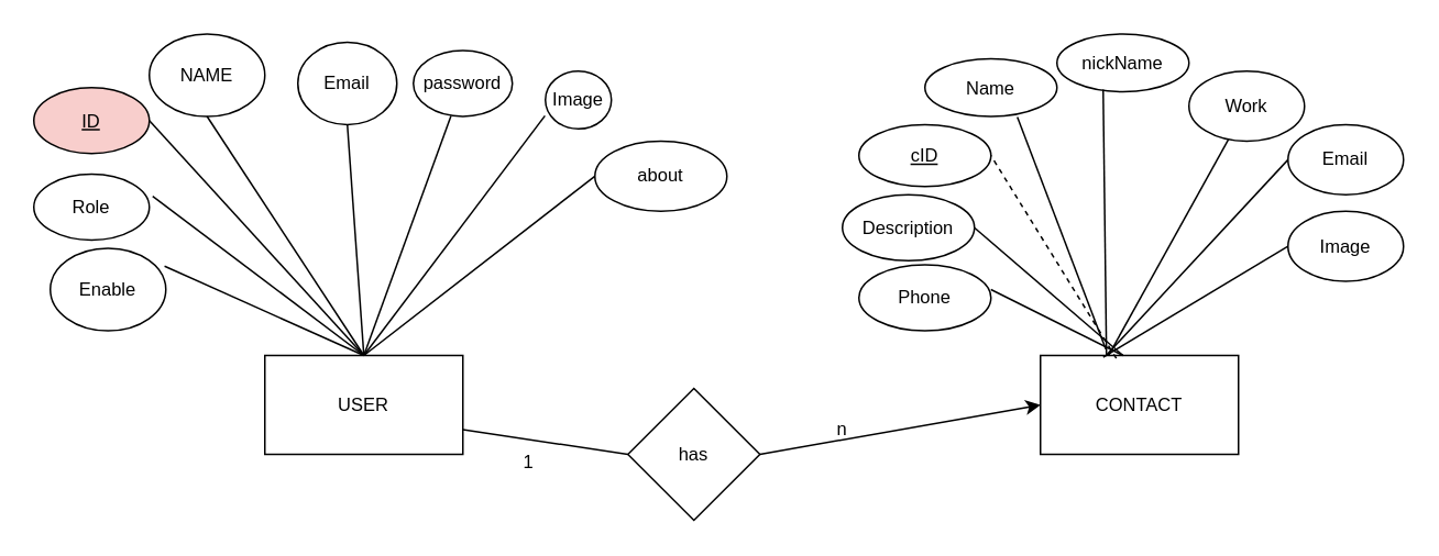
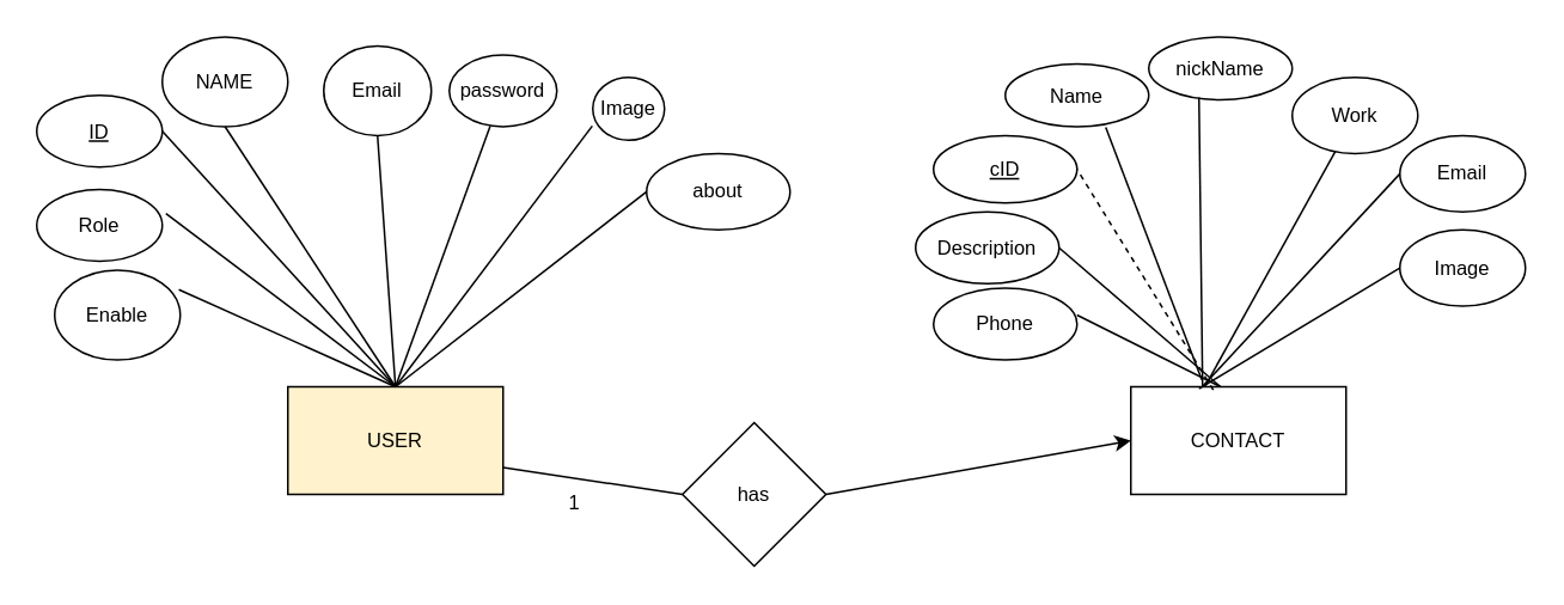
  <mxCell id="0" />
  <mxCell id="1" parent="0" />
  <mxCell id="2" value="CONTACT" style="rounded=0;whiteSpace=wrap;html=1;fontSize=11;" vertex="1" parent="1"><mxGeometry x="630" y="215" width="120" height="60" as="geometry" /></mxCell>
- <mxCell id="3" value="USER" style="rounded=0;whiteSpace=wrap;html=1;fontSize=11;direction=west;" vertex="1" parent="1"><mxGeometry x="160" y="215" width="120" height="60" as="geometry" /></mxCell>
- <mxCell id="4" value="&lt;u&gt;ID&lt;/u&gt;" style="ellipse;whiteSpace=wrap;html=1;fontSize=11;fillColor=#f8cecc;" vertex="1" parent="1"><mxGeometry x="20" y="52.5" width="70" height="40" as="geometry" /></mxCell>
+ <mxCell id="3" value="USER" style="rounded=0;whiteSpace=wrap;html=1;fontSize=11;direction=west;fillColor=#fff2cc;" vertex="1" parent="1"><mxGeometry x="160" y="215" width="120" height="60" as="geometry" /></mxCell>
+ <mxCell id="4" value="&lt;u&gt;ID&lt;/u&gt;" style="ellipse;whiteSpace=wrap;html=1;fontSize=11;" vertex="1" parent="1"><mxGeometry x="20" y="52.5" width="70" height="40" as="geometry" /></mxCell>
  <mxCell id="5" value="NAME" style="ellipse;whiteSpace=wrap;html=1;strokeColor=default;fontFamily=Helvetica;fontSize=11;fontColor=default;fillColor=default;" vertex="1" parent="1"><mxGeometry x="90" y="20" width="70" height="50" as="geometry" /></mxCell>
  <mxCell id="6" value="Email" style="ellipse;whiteSpace=wrap;html=1;strokeColor=default;fontFamily=Helvetica;fontSize=11;fontColor=default;fillColor=default;" vertex="1" parent="1"><mxGeometry x="180" y="25" width="60" height="50" as="geometry" /></mxCell>
  <mxCell id="7" value="password" style="ellipse;whiteSpace=wrap;html=1;strokeColor=default;fontFamily=Helvetica;fontSize=11;fontColor=default;fillColor=default;" vertex="1" parent="1"><mxGeometry x="250" y="30" width="60" height="40" as="geometry" /></mxCell>
  <mxCell id="8" value="Image" style="ellipse;whiteSpace=wrap;html=1;strokeColor=default;fontFamily=Helvetica;fontSize=11;fontColor=default;fillColor=default;" vertex="1" parent="1"><mxGeometry x="330" y="42.5" width="40" height="35" as="geometry" /></mxCell>
  <mxCell id="9" value="about" style="ellipse;whiteSpace=wrap;html=1;strokeColor=default;fontFamily=Helvetica;fontSize=11;fontColor=default;fillColor=default;" vertex="1" parent="1"><mxGeometry x="360" y="85" width="80" height="42.5" as="geometry" /></mxCell>
  <mxCell id="10" value="Role" style="ellipse;whiteSpace=wrap;html=1;strokeColor=default;fontFamily=Helvetica;fontSize=11;fontColor=default;fillColor=default;" vertex="1" parent="1"><mxGeometry x="20" y="105" width="70" height="40" as="geometry" /></mxCell>
  <mxCell id="11" value="Enable" style="ellipse;whiteSpace=wrap;html=1;strokeColor=default;fontFamily=Helvetica;fontSize=11;fontColor=default;fillColor=default;" vertex="1" parent="1"><mxGeometry x="30" y="150" width="70" height="50" as="geometry" /></mxCell>
  <mxCell id="12" value="" style="endArrow=none;html=1;rounded=0;fontFamily=Helvetica;fontSize=11;fontColor=default;entryX=0.5;entryY=1;entryDx=0;entryDy=0;exitX=0.5;exitY=1;exitDx=0;exitDy=0;" edge="1" parent="1" source="3" target="6"><mxGeometry width="50" height="50" relative="1" as="geometry"><mxPoint x="220" y="205" as="sourcePoint" /><mxPoint x="460" y="245" as="targetPoint" /></mxGeometry></mxCell>
  <mxCell id="13" value="" style="endArrow=none;html=1;rounded=0;fontFamily=Helvetica;fontSize=11;fontColor=default;entryX=0.5;entryY=1;entryDx=0;entryDy=0;exitX=0.5;exitY=1;exitDx=0;exitDy=0;" edge="1" parent="1" source="3" target="5"><mxGeometry width="50" height="50" relative="1" as="geometry"><mxPoint x="410" y="295" as="sourcePoint" /><mxPoint x="460" y="245" as="targetPoint" /></mxGeometry></mxCell>
  <mxCell id="14" value="" style="endArrow=none;html=1;rounded=0;fontFamily=Helvetica;fontSize=11;fontColor=default;entryX=0.38;entryY=0.99;entryDx=0;entryDy=0;entryPerimeter=0;" edge="1" parent="1" target="7"><mxGeometry width="50" height="50" relative="1" as="geometry"><mxPoint x="220" y="215" as="sourcePoint" /><mxPoint x="220" y="85" as="targetPoint" /></mxGeometry></mxCell>
  <mxCell id="15" value="" style="endArrow=none;html=1;rounded=0;fontFamily=Helvetica;fontSize=11;fontColor=default;entryX=-0.007;entryY=0.774;entryDx=0;entryDy=0;entryPerimeter=0;exitX=0.5;exitY=1;exitDx=0;exitDy=0;" edge="1" parent="1" source="3" target="8"><mxGeometry width="50" height="50" relative="1" as="geometry"><mxPoint x="230" y="225" as="sourcePoint" /><mxPoint x="283" y="80" as="targetPoint" /></mxGeometry></mxCell>
  <mxCell id="16" value="" style="endArrow=none;html=1;rounded=0;fontFamily=Helvetica;fontSize=11;fontColor=default;entryX=0;entryY=0.5;entryDx=0;entryDy=0;exitX=0.5;exitY=1;exitDx=0;exitDy=0;" edge="1" parent="1" source="3" target="9"><mxGeometry width="50" height="50" relative="1" as="geometry"><mxPoint x="240" y="235" as="sourcePoint" /><mxPoint x="293" y="90" as="targetPoint" /></mxGeometry></mxCell>
  <mxCell id="17" value="" style="endArrow=none;html=1;rounded=0;fontFamily=Helvetica;fontSize=11;fontColor=default;entryX=1;entryY=0.5;entryDx=0;entryDy=0;" edge="1" parent="1" target="4"><mxGeometry width="50" height="50" relative="1" as="geometry"><mxPoint x="220" y="215" as="sourcePoint" /><mxPoint x="135" y="80" as="targetPoint" /></mxGeometry></mxCell>
  <mxCell id="18" value="" style="endArrow=none;html=1;rounded=0;fontFamily=Helvetica;fontSize=11;fontColor=default;entryX=0.989;entryY=0.216;entryDx=0;entryDy=0;entryPerimeter=0;" edge="1" parent="1" target="11"><mxGeometry width="50" height="50" relative="1" as="geometry"><mxPoint x="220" y="215" as="sourcePoint" /><mxPoint x="100" y="83" as="targetPoint" /></mxGeometry></mxCell>
  <mxCell id="19" value="" style="endArrow=none;html=1;rounded=0;fontFamily=Helvetica;fontSize=11;fontColor=default;entryX=1.029;entryY=0.335;entryDx=0;entryDy=0;entryPerimeter=0;" edge="1" parent="1" target="10"><mxGeometry width="50" height="50" relative="1" as="geometry"><mxPoint x="220" y="215" as="sourcePoint" /><mxPoint x="110" y="93" as="targetPoint" /></mxGeometry></mxCell>
  <mxCell id="20" value="&lt;u&gt;cID&lt;/u&gt;" style="ellipse;whiteSpace=wrap;html=1;strokeColor=default;fontFamily=Helvetica;fontSize=11;fontColor=default;fillColor=default;" vertex="1" parent="1"><mxGeometry x="520" y="75" width="80" height="37.5" as="geometry" /></mxCell>
  <mxCell id="21" value="Name" style="ellipse;whiteSpace=wrap;html=1;strokeColor=default;fontFamily=Helvetica;fontSize=11;fontColor=default;fillColor=default;" vertex="1" parent="1"><mxGeometry x="560" y="35" width="80" height="35" as="geometry" /></mxCell>
  <mxCell id="22" value="Email" style="ellipse;whiteSpace=wrap;html=1;strokeColor=default;fontFamily=Helvetica;fontSize=11;fontColor=default;fillColor=default;" vertex="1" parent="1"><mxGeometry x="780" y="75" width="70" height="42.5" as="geometry" /></mxCell>
  <mxCell id="23" value="Work" style="ellipse;whiteSpace=wrap;html=1;strokeColor=default;fontFamily=Helvetica;fontSize=11;fontColor=default;fillColor=default;" vertex="1" parent="1"><mxGeometry x="720" y="42.5" width="70" height="42.5" as="geometry" /></mxCell>
  <mxCell id="24" value="Image" style="ellipse;whiteSpace=wrap;html=1;strokeColor=default;fontFamily=Helvetica;fontSize=11;fontColor=default;fillColor=default;" vertex="1" parent="1"><mxGeometry x="780" y="127.5" width="70" height="42.5" as="geometry" /></mxCell>
  <mxCell id="25" value="Description" style="ellipse;whiteSpace=wrap;html=1;strokeColor=default;fontFamily=Helvetica;fontSize=11;fontColor=default;fillColor=default;" vertex="1" parent="1"><mxGeometry x="510" y="117.5" width="80" height="40" as="geometry" /></mxCell>
  <mxCell id="26" value="nickName" style="ellipse;whiteSpace=wrap;html=1;strokeColor=default;fontFamily=Helvetica;fontSize=11;fontColor=default;fillColor=default;" vertex="1" parent="1"><mxGeometry x="640" y="20" width="80" height="35" as="geometry" /></mxCell>
  <mxCell id="27" value="Phone" style="ellipse;whiteSpace=wrap;html=1;strokeColor=default;fontFamily=Helvetica;fontSize=11;fontColor=default;fillColor=default;" vertex="1" parent="1"><mxGeometry x="520" y="160" width="80" height="40" as="geometry" /></mxCell>
  <mxCell id="28" value="" style="endArrow=none;html=1;rounded=0;fontFamily=Helvetica;fontSize=11;fontColor=default;entryX=0.7;entryY=1.011;entryDx=0;entryDy=0;entryPerimeter=0;exitX=0.33;exitY=-0.063;exitDx=0;exitDy=0;exitPerimeter=0;" edge="1" parent="1" source="2" target="21"><mxGeometry width="50" height="50" relative="1" as="geometry"><mxPoint x="350" y="115" as="sourcePoint" /><mxPoint x="400" y="65" as="targetPoint" /></mxGeometry></mxCell>
  <mxCell id="29" value="" style="endArrow=none;html=1;rounded=0;fontFamily=Helvetica;fontSize=11;fontColor=default;entryX=0.35;entryY=0.96;entryDx=0;entryDy=0;entryPerimeter=0;" edge="1" parent="1" target="26"><mxGeometry width="50" height="50" relative="1" as="geometry"><mxPoint x="670" y="215" as="sourcePoint" /><mxPoint x="626" y="80" as="targetPoint" /></mxGeometry></mxCell>
  <mxCell id="30" value="" style="endArrow=none;html=1;rounded=0;fontFamily=Helvetica;fontSize=11;fontColor=default;exitX=0.343;exitY=0.003;exitDx=0;exitDy=0;exitPerimeter=0;" edge="1" parent="1" source="2" target="23"><mxGeometry width="50" height="50" relative="1" as="geometry"><mxPoint x="690" y="211" as="sourcePoint" /><mxPoint x="636" y="90" as="targetPoint" /></mxGeometry></mxCell>
  <mxCell id="31" value="" style="endArrow=none;html=1;rounded=0;fontFamily=Helvetica;fontSize=11;fontColor=default;entryX=0;entryY=0.5;entryDx=0;entryDy=0;exitX=0.33;exitY=0.003;exitDx=0;exitDy=0;exitPerimeter=0;" edge="1" parent="1" source="2" target="22"><mxGeometry width="50" height="50" relative="1" as="geometry"><mxPoint x="700" y="221" as="sourcePoint" /><mxPoint x="650" y="105" as="targetPoint" /></mxGeometry></mxCell>
  <mxCell id="32" value="" style="endArrow=none;html=1;rounded=0;fontFamily=Helvetica;fontSize=11;fontColor=default;entryX=0;entryY=0.5;entryDx=0;entryDy=0;exitX=0.317;exitY=0.017;exitDx=0;exitDy=0;exitPerimeter=0;" edge="1" parent="1" source="2" target="24"><mxGeometry width="50" height="50" relative="1" as="geometry"><mxPoint x="680" y="205" as="sourcePoint" /><mxPoint x="790" y="106" as="targetPoint" /></mxGeometry></mxCell>
  <mxCell id="33" value="" style="endArrow=none;html=1;rounded=0;fontFamily=Helvetica;fontSize=11;fontColor=default;entryX=1;entryY=0.5;entryDx=0;entryDy=0;exitX=0.383;exitY=0.03;exitDx=0;exitDy=0;exitPerimeter=0;dashed=1;" edge="1" parent="1" source="2" target="20"><mxGeometry width="50" height="50" relative="1" as="geometry"><mxPoint x="680" y="201" as="sourcePoint" /><mxPoint x="626" y="80" as="targetPoint" /></mxGeometry></mxCell>
  <mxCell id="34" value="" style="endArrow=none;html=1;rounded=0;fontFamily=Helvetica;fontSize=11;fontColor=default;" edge="1" parent="1"><mxGeometry width="50" height="50" relative="1" as="geometry"><mxPoint x="680" y="215" as="sourcePoint" /><mxPoint x="600" y="175" as="targetPoint" /></mxGeometry></mxCell>
  <mxCell id="35" value="" style="endArrow=none;html=1;rounded=0;fontFamily=Helvetica;fontSize=11;fontColor=default;entryX=1;entryY=0.5;entryDx=0;entryDy=0;" edge="1" parent="1" target="25"><mxGeometry width="50" height="50" relative="1" as="geometry"><mxPoint x="680" y="215" as="sourcePoint" /><mxPoint x="620" y="114" as="targetPoint" /></mxGeometry></mxCell>
  <mxCell id="36" value="has" style="rhombus;whiteSpace=wrap;html=1;strokeColor=default;fontFamily=Helvetica;fontSize=11;fontColor=default;fillColor=default;" vertex="1" parent="1"><mxGeometry x="380" y="235" width="80" height="80" as="geometry" /></mxCell>
  <mxCell id="37" value="" style="endArrow=none;html=1;rounded=0;fontFamily=Helvetica;fontSize=11;fontColor=default;exitX=0;exitY=0.25;exitDx=0;exitDy=0;entryX=0;entryY=0.5;entryDx=0;entryDy=0;" edge="1" parent="1" source="3" target="36"><mxGeometry width="50" height="50" relative="1" as="geometry"><mxPoint x="350" y="135" as="sourcePoint" /><mxPoint x="400" y="85" as="targetPoint" /></mxGeometry></mxCell>
  <mxCell id="38" value="" style="endArrow=classic;html=1;rounded=0;fontFamily=Helvetica;fontSize=11;fontColor=default;exitX=1;exitY=0.5;exitDx=0;exitDy=0;entryX=0;entryY=0.5;entryDx=0;entryDy=0;" edge="1" parent="1" source="36" target="2"><mxGeometry width="50" height="50" relative="1" as="geometry"><mxPoint x="290" y="270" as="sourcePoint" /><mxPoint x="390" y="285" as="targetPoint" /></mxGeometry></mxCell>
  <mxCell id="39" value="1" style="text;html=1;strokeColor=none;fillColor=none;align=center;verticalAlign=middle;whiteSpace=wrap;rounded=0;fontSize=11;fontFamily=Helvetica;fontColor=default;" vertex="1" parent="1"><mxGeometry x="290" y="265" width="60" height="30" as="geometry" /></mxCell>
- <mxCell id="40" value="n" style="text;html=1;strokeColor=none;fillColor=none;align=center;verticalAlign=middle;whiteSpace=wrap;rounded=0;fontSize=11;fontFamily=Helvetica;fontColor=default;" vertex="1" parent="1"><mxGeometry x="480" y="245" width="60" height="30" as="geometry" /></mxCell>
